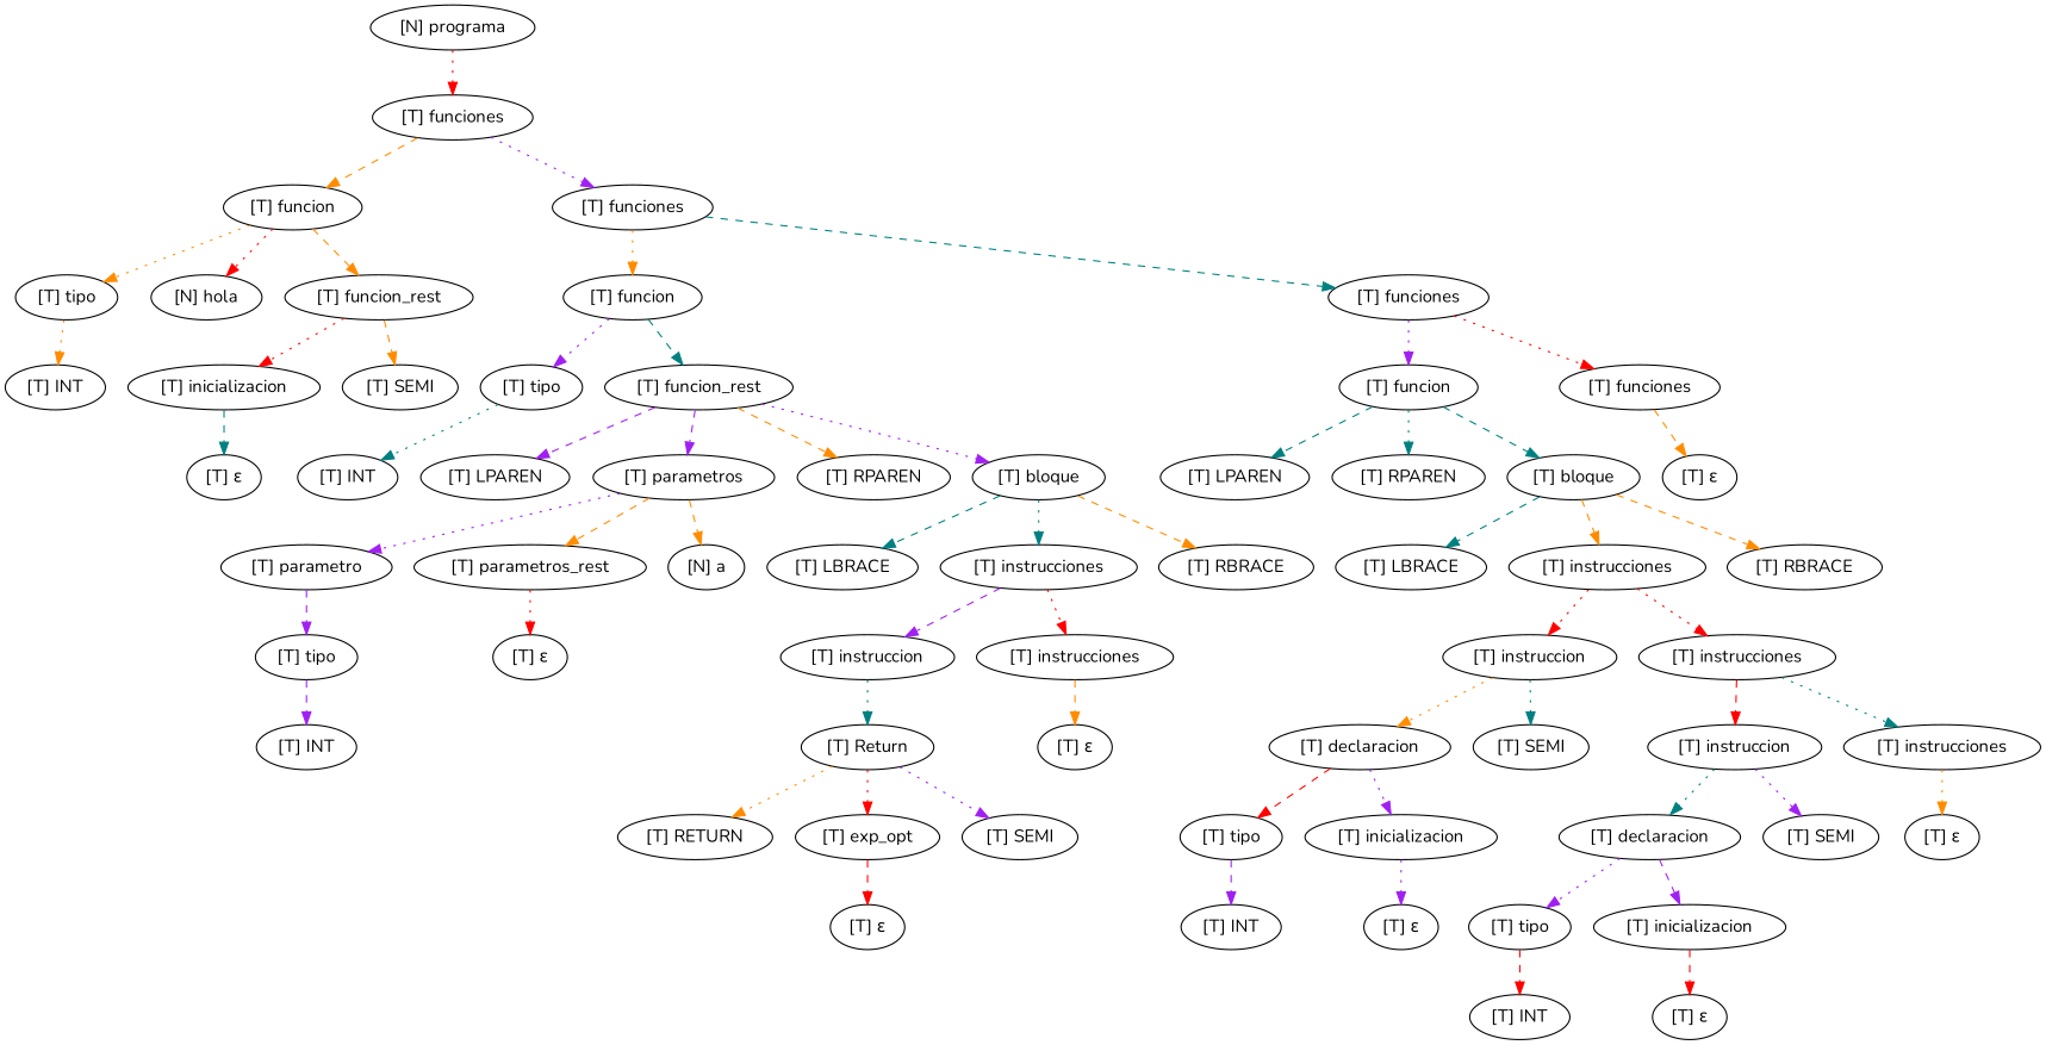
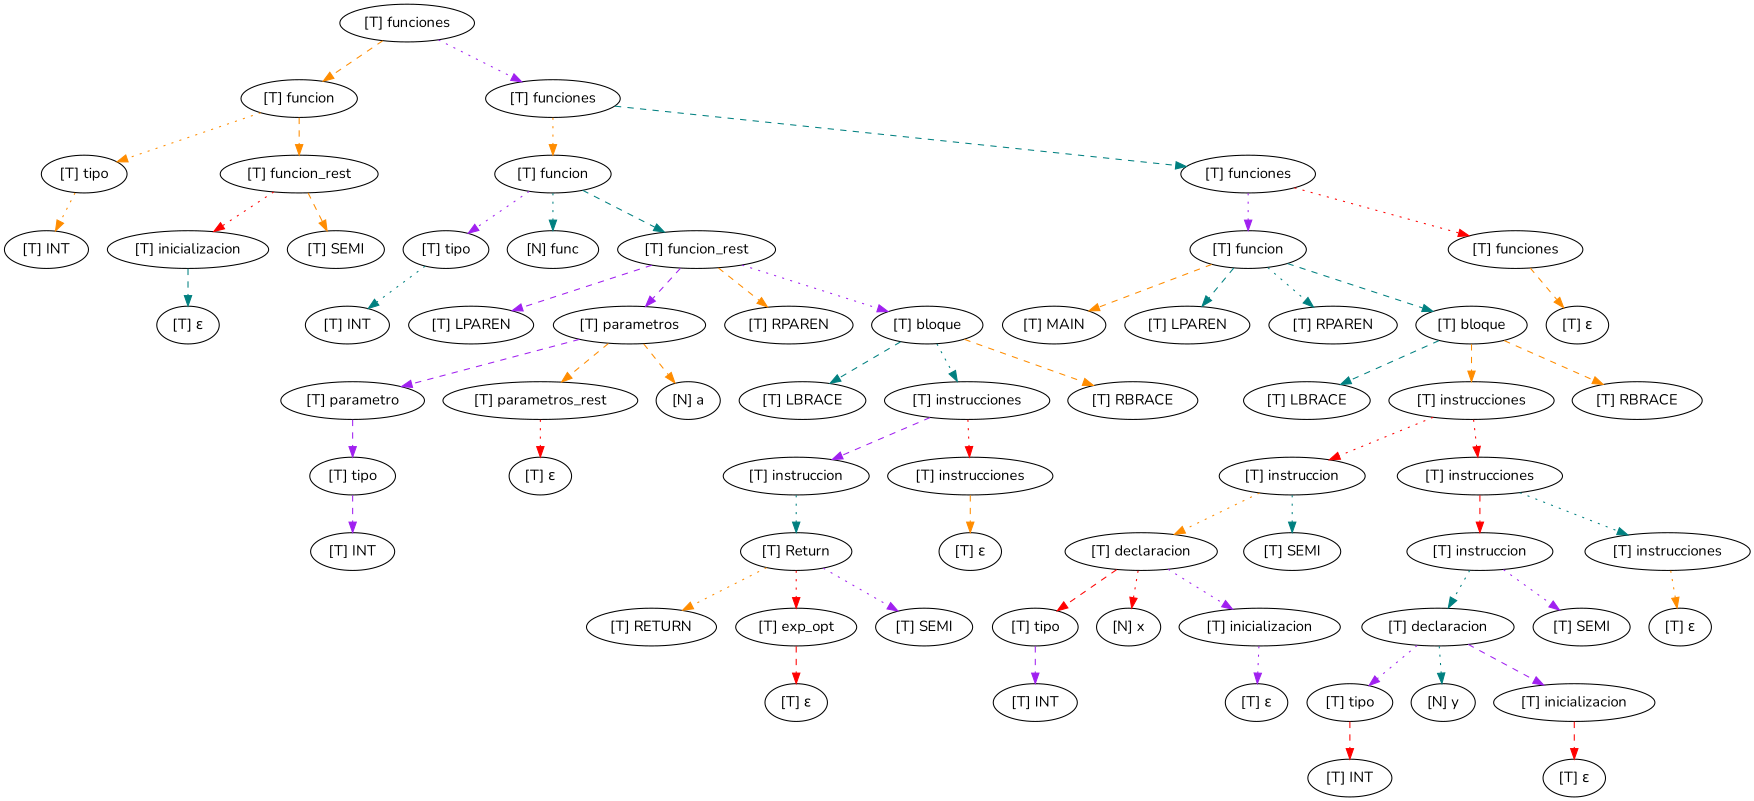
  digraph {
    fontname=Nunito
    node [fontname=Nunito]
    edge [color=darkorange fontname=Nunito style=dotted]
-   n1 [label="[N] programa"]
    n2 [label="[T] funciones"]
    n3 [label="[T] funcion"]
    n4 [label="[T] funciones"]
    n5 [label="[T] tipo"]
-   n6 [label="[N] hola"]
    n7 [label="[T] funcion_rest"]
    n8 [label="[T] funcion"]
    n9 [label="[T] funciones"]
    n10 [label="[T] INT"]
    n11 [label="[T] inicializacion"]
    n12 [label="[T] SEMI"]
    n13 [label="[T] ε"]
    n14 [label="[T] tipo"]
+   n15 [label="[N] func"]
    n16 [label="[T] funcion_rest"]
    n17 [label="[T] funcion"]
    n18 [label="[T] funciones"]
    n19 [label="[T] INT"]
    n20 [label="[T] LPAREN"]
    n21 [label="[T] parametros"]
    n22 [label="[T] RPAREN"]
    n23 [label="[T] bloque"]
    n24 [label="[T] parametro"]
    n25 [label="[T] parametros_rest"]
    n26 [label="[N] a"]
    n27 [label="[T] LBRACE"]
    n28 [label="[T] instrucciones"]
    n29 [label="[T] RBRACE"]
    n30 [label="[T] tipo"]
    n31 [label="[T] ε"]
    n32 [label="[T] INT"]
    n33 [label="[T] instruccion"]
    n34 [label="[T] instrucciones"]
    n35 [label="[T] Return"]
    n36 [label="[T] ε"]
    n37 [label="[T] RETURN"]
    n38 [label="[T] exp_opt"]
    n39 [label="[T] SEMI"]
    n40 [label="[T] ε"]
+   n41 [label="[T] MAIN"]
    n42 [label="[T] LPAREN"]
    n43 [label="[T] RPAREN"]
    n44 [label="[T] bloque"]
    n45 [label="[T] ε"]
    n46 [label="[T] LBRACE"]
    n47 [label="[T] instrucciones"]
    n48 [label="[T] RBRACE"]
    n49 [label="[T] instruccion"]
    n50 [label="[T] instrucciones"]
    n51 [label="[T] declaracion"]
    n52 [label="[T] SEMI"]
    n53 [label="[T] instruccion"]
    n54 [label="[T] instrucciones"]
    n55 [label="[T] tipo"]
+   n56 [label="[N] x"]
    n57 [label="[T] inicializacion"]
    n58 [label="[T] INT"]
    n59 [label="[T] ε"]
    n60 [label="[T] declaracion"]
    n61 [label="[T] SEMI"]
    n62 [label="[T] ε"]
    n63 [label="[T] tipo"]
+   n64 [label="[N] y"]
    n65 [label="[T] inicializacion"]
    n66 [label="[T] INT"]
    n67 [label="[T] ε"]
-   n1 -> n2 [color=red]
    n2 -> n3 [style=dashed]
    n2 -> n4 [color=purple]
    n3 -> n5
-   n3 -> n6 [color=red]
    n3 -> n7 [style=dashed]
    n4 -> n8
    n4 -> n9 [color=teal style=dashed]
    n5 -> n10
    n7 -> n11 [color=red]
    n7 -> n12 [style=dashed]
    n8 -> n14 [color=purple]
+   n8 -> n15 [color=teal]
    n8 -> n16 [color=teal style=dashed]
    n9 -> n17 [color=purple]
    n9 -> n18 [color=red]
    n11 -> n13 [color=teal style=dashed]
    n14 -> n19 [color=teal]
    n16 -> n20 [color=purple style=dashed]
    n16 -> n21 [color=purple style=dashed]
    n16 -> n22 [style=dashed]
    n16 -> n23 [color=purple]
+   n17 -> n41 [style=dashed]
    n17 -> n42 [color=teal style=dashed]
    n17 -> n43 [color=teal]
    n17 -> n44 [color=teal style=dashed]
    n18 -> n45 [style=dashed]
-   n21 -> n24 [color=purple]
+   n21 -> n24 [color=purple style=dashed]
    n21 -> n25 [style=dashed]
    n21 -> n26 [style=dashed]
    n23 -> n27 [color=teal style=dashed]
    n23 -> n28 [color=teal]
    n23 -> n29 [style=dashed]
    n24 -> n30 [color=purple style=dashed]
    n25 -> n31 [color=red]
    n28 -> n33 [color=purple style=dashed]
    n28 -> n34 [color=red]
    n30 -> n32 [color=purple style=dashed]
    n33 -> n35 [color=teal]
    n34 -> n36 [style=dashed]
    n35 -> n37
    n35 -> n38 [color=red]
    n35 -> n39 [color=purple]
    n38 -> n40 [color=red style=dashed]
    n44 -> n46 [color=teal style=dashed]
    n44 -> n47 [style=dashed]
    n44 -> n48 [style=dashed]
    n47 -> n49 [color=red]
    n47 -> n50 [color=red]
    n49 -> n51
    n49 -> n52 [color=teal]
    n50 -> n53 [color=red style=dashed]
    n50 -> n54 [color=teal]
    n51 -> n55 [color=red style=dashed]
+   n51 -> n56 [color=red]
    n51 -> n57 [color=purple]
    n53 -> n60 [color=teal]
    n53 -> n61 [color=purple]
    n54 -> n62
    n55 -> n58 [color=purple style=dashed]
    n57 -> n59 [color=purple]
    n60 -> n63 [color=purple]
+   n60 -> n64 [color=teal]
    n60 -> n65 [color=purple style=dashed]
    n63 -> n66 [color=red style=dashed]
    n65 -> n67 [color=red style=dashed]
  }
